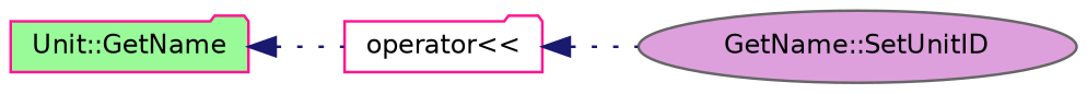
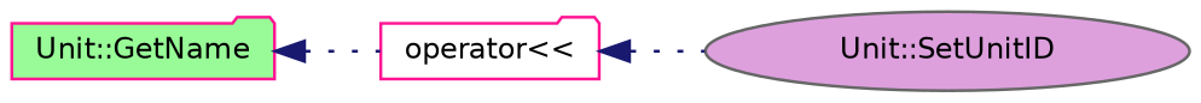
  digraph {
    rankdir=LR
    node [color=deeppink fontname=Helvetica fontsize=10 shape=folder style=filled]
    edge [color=midnightblue dir=back fontname=Helvetica fontsize=10 labelfontname=Helvetica labelfontsize=10 style=dotted]
    n1 [fillcolor=palegreen fontcolor=black height=0.2 label="Unit::GetName" width=0.4]
    n2 [fillcolor=white height=0.2 label="operator\<\<" width=0.4]
-   n3 [color=gray40 fillcolor=plum height=0.2 label="GetName::SetUnitID" shape=ellipse width=0.4]
+   n3 [color=gray40 fillcolor=plum height=0.2 label="Unit::SetUnitID" shape=ellipse width=0.4]
    n1 -> n2
    n2 -> n3
  }
